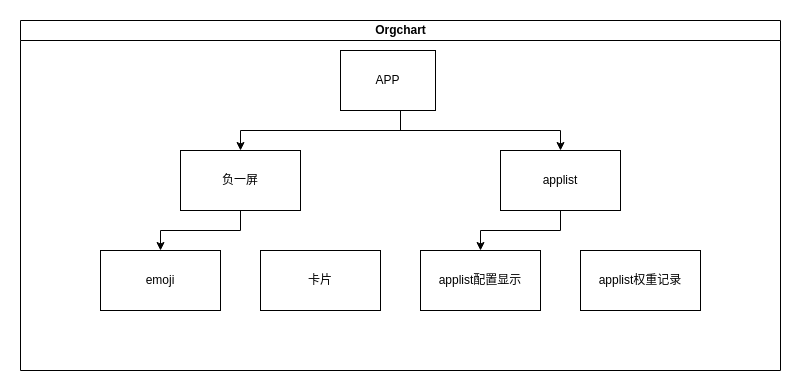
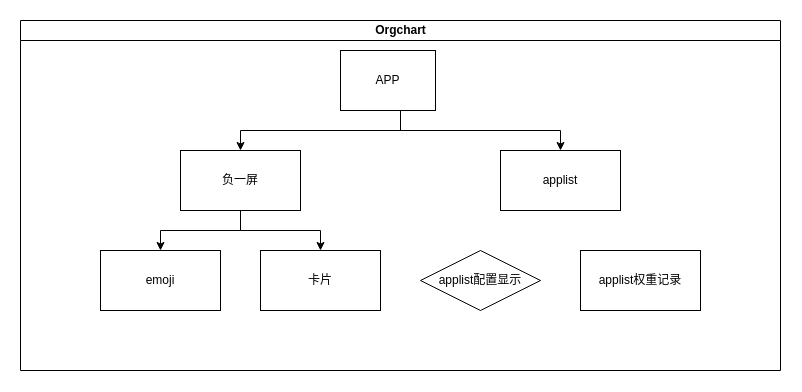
  <mxCell id="0" />
  <mxCell id="1" parent="0" />
  <mxCell id="2" value="Orgchart" style="swimlane;html=1;startSize=20;horizontal=1;containerType=tree;glass=0;" parent="1" vertex="1"><mxGeometry x="20" y="20" width="760" height="350" as="geometry"><mxRectangle x="40" y="80" width="80" height="20" as="alternateBounds" /></mxGeometry></mxCell>
  <mxCell id="3" style="edgeStyle=orthogonalEdgeStyle;rounded=0;orthogonalLoop=1;jettySize=auto;html=1;entryX=0.5;entryY=0;entryDx=0;entryDy=0;" edge="1" parent="2" target="5"><mxGeometry relative="1" as="geometry"><mxPoint x="360" y="110" as="sourcePoint" /><Array as="points"><mxPoint x="540" y="110" /></Array></mxGeometry></mxCell>
  <mxCell id="4" value="APP" style="whiteSpace=wrap;html=1;" vertex="1" parent="2"><mxGeometry x="320" y="30" width="95" height="60" as="geometry" /></mxCell>
  <mxCell id="5" value="applist" style="whiteSpace=wrap;html=1;" vertex="1" parent="2"><mxGeometry x="480" y="130" width="120" height="60" as="geometry" /></mxCell>
  <mxCell id="6" value="负一屏" style="whiteSpace=wrap;html=1;" vertex="1" parent="2"><mxGeometry x="160" y="130" width="120" height="60" as="geometry" /></mxCell>
  <mxCell id="7" style="edgeStyle=orthogonalEdgeStyle;rounded=0;orthogonalLoop=1;jettySize=auto;html=1;exitX=0.5;exitY=1;exitDx=0;exitDy=0;" edge="1" parent="2" source="4" target="6"><mxGeometry relative="1" as="geometry"><mxPoint x="360" y="120" as="sourcePoint" /><Array as="points"><mxPoint x="380" y="110" /><mxPoint x="220" y="110" /></Array></mxGeometry></mxCell>
  <mxCell id="8" style="edgeStyle=orthogonalEdgeStyle;rounded=0;orthogonalLoop=1;jettySize=auto;html=1;exitX=0.5;exitY=1;exitDx=0;exitDy=0;entryX=0.5;entryY=0;entryDx=0;entryDy=0;" edge="1" target="9" source="6" parent="2"><mxGeometry relative="1" as="geometry"><mxPoint x="400" y="180" as="sourcePoint" /><Array as="points"><mxPoint x="220" y="210" /><mxPoint x="140" y="210" /></Array></mxGeometry></mxCell>
  <mxCell id="9" value="emoji" style="whiteSpace=wrap;html=1;" vertex="1" parent="2"><mxGeometry x="80" y="230" width="120" height="60" as="geometry" /></mxCell>
+ <mxCell id="10" style="edgeStyle=orthogonalEdgeStyle;rounded=0;orthogonalLoop=1;jettySize=auto;html=1;exitX=0.5;exitY=1;exitDx=0;exitDy=0;entryX=0.5;entryY=0;entryDx=0;entryDy=0;" edge="1" target="11" source="6" parent="2"><mxGeometry relative="1" as="geometry"><mxPoint x="400" y="180" as="sourcePoint" /><Array as="points"><mxPoint x="220" y="210" /><mxPoint x="300" y="210" /></Array></mxGeometry></mxCell>
  <mxCell id="11" value="卡片" style="whiteSpace=wrap;html=1;" vertex="1" parent="2"><mxGeometry x="240" y="230" width="120" height="60" as="geometry" /></mxCell>
- <mxCell id="12" style="edgeStyle=orthogonalEdgeStyle;rounded=0;orthogonalLoop=1;jettySize=auto;html=1;entryX=0.5;entryY=0;entryDx=0;entryDy=0;exitX=0.5;exitY=1;exitDx=0;exitDy=0;" edge="1" target="13" source="5" parent="2"><mxGeometry relative="1" as="geometry"><mxPoint x="400" y="200" as="sourcePoint" /><Array as="points"><mxPoint x="540" y="210" /><mxPoint x="460" y="210" /></Array></mxGeometry></mxCell>
- <mxCell id="13" value="applist配置显示" style="whiteSpace=wrap;html=1;" vertex="1" parent="2"><mxGeometry x="400" y="230" width="120" height="60" as="geometry" /></mxCell>
+ <mxCell id="13" value="applist配置显示" style="rhombus;whiteSpace=wrap;html=1;" vertex="1" parent="2"><mxGeometry x="400" y="230" width="120" height="60" as="geometry" /></mxCell>
  <mxCell id="14" value="applist权重记录" style="whiteSpace=wrap;html=1;" vertex="1" parent="2"><mxGeometry x="560" y="230" width="120" height="60" as="geometry" /></mxCell>
